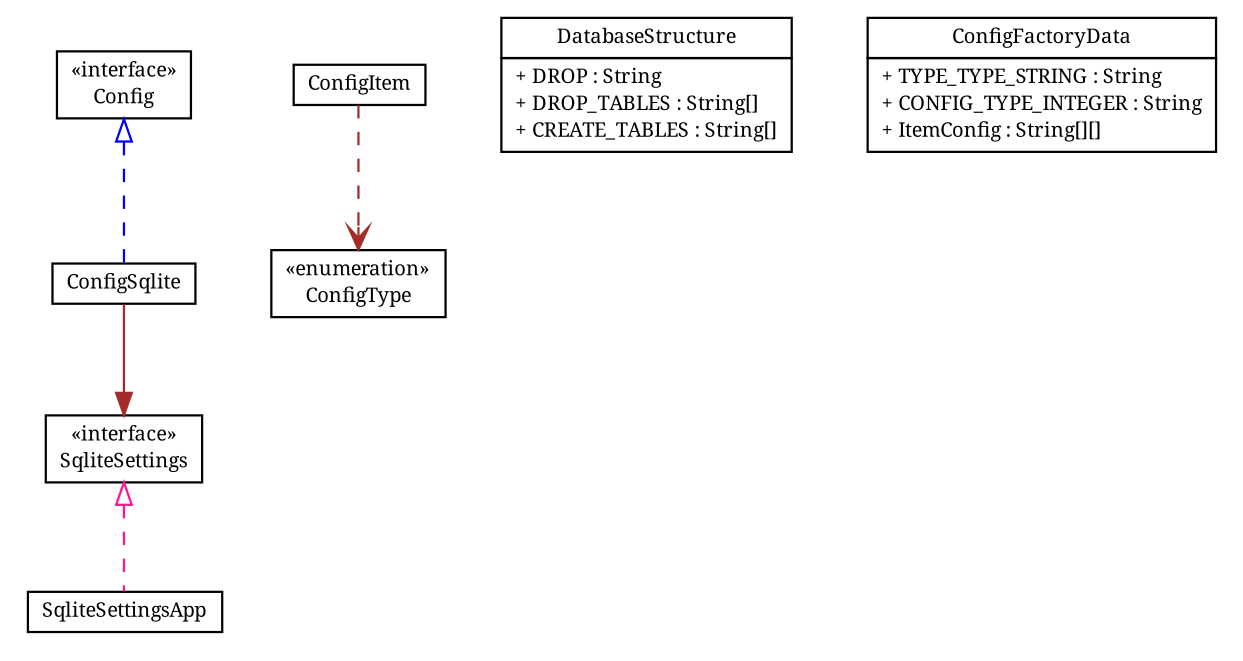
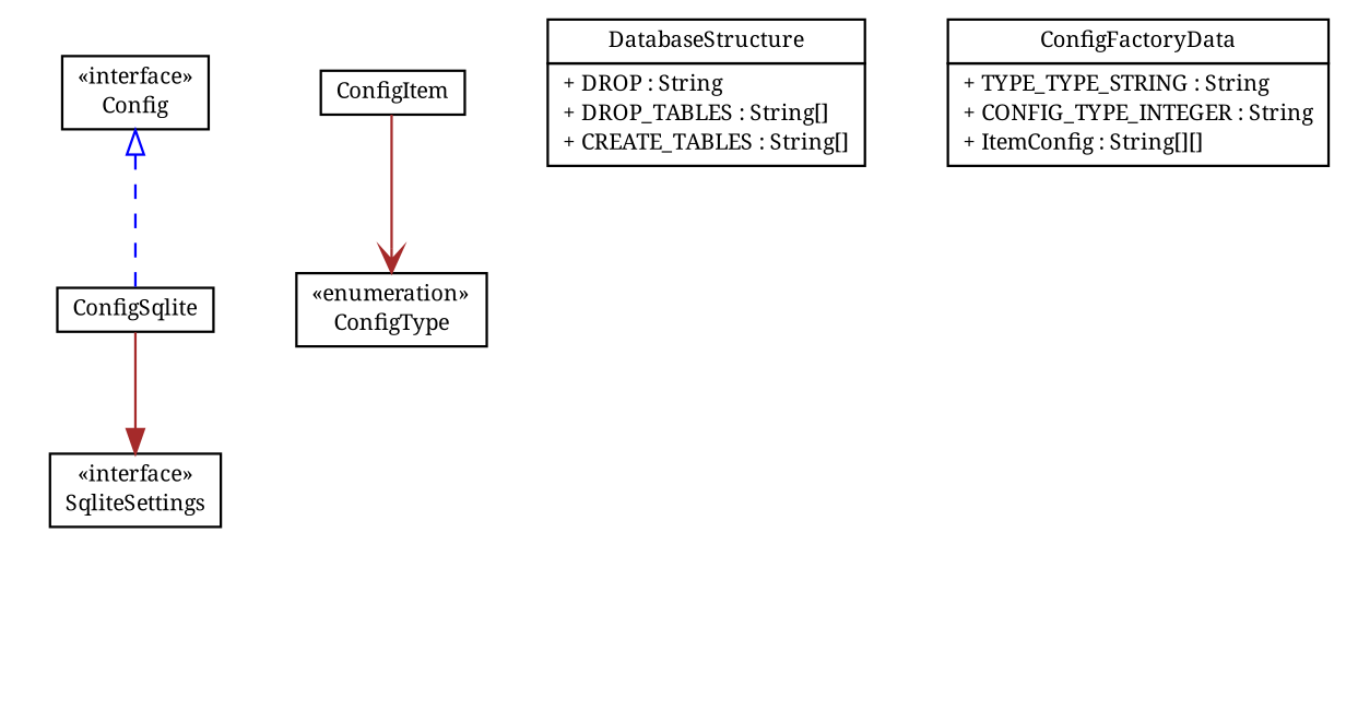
  digraph {
    fontname="Noto Serif"
    nodesep=0.25
    ranksep=0.5
    node [fontcolor=black fontname="Noto Serif" fontsize=9.0 shape=plaintext]
    edge [color=brown fontname="Noto Serif" fontsize=10.0 headport=p labelfontname=Helvetica labelfontsize=10 tailport=p]
-   n1 [label=<<table title="com.connectlife.coreserver.config.SqliteSettingsApp" border="0" cellborder="1" cellspacing="0" cellpadding="2" port="p" href="./SqliteSettingsApp.html"> 		<tr><td><table border="0" cellspacing="0" cellpadding="1"> <tr><td align="center" balign="center"> SqliteSettingsApp </td></tr> 		</table></td></tr> 		</table>>]
    n2 [label=<<table title="com.connectlife.coreserver.config.ConfigItem" border="0" cellborder="1" cellspacing="0" cellpadding="2" port="p" href="./ConfigItem.html"> 		<tr><td><table border="0" cellspacing="0" cellpadding="1"> <tr><td align="center" balign="center"> ConfigItem </td></tr> 		</table></td></tr> 		</table>>]
    n3 [label=<<table title="com.connectlife.coreserver.config.ConfigItem.ConfigType" border="0" cellborder="1" cellspacing="0" cellpadding="2" port="p" href="./ConfigItem.ConfigType.html"> 		<tr><td><table border="0" cellspacing="0" cellpadding="1"> <tr><td align="center" balign="center"> &#171;enumeration&#187; </td></tr> <tr><td align="center" balign="center"> ConfigType </td></tr> 		</table></td></tr> 		</table>>]
    n4 [label=<<table title="com.connectlife.coreserver.config.SqliteSettings" border="0" cellborder="1" cellspacing="0" cellpadding="2" port="p" href="./SqliteSettings.html"> 		<tr><td><table border="0" cellspacing="0" cellpadding="1"> <tr><td align="center" balign="center"> &#171;interface&#187; </td></tr> <tr><td align="center" balign="center"> SqliteSettings </td></tr> 		</table></td></tr> 		</table>>]
    n5 [label=<<table title="com.connectlife.coreserver.config.DatabaseStructure" border="0" cellborder="1" cellspacing="0" cellpadding="2" port="p" href="./DatabaseStructure.html"> 		<tr><td><table border="0" cellspacing="0" cellpadding="1"> <tr><td align="center" balign="center"> DatabaseStructure </td></tr> 		</table></td></tr> 		<tr><td><table border="0" cellspacing="0" cellpadding="1"> <tr><td align="left" balign="left"> + DROP : String </td></tr> <tr><td align="left" balign="left"> + DROP_TABLES : String[] </td></tr> <tr><td align="left" balign="left"> + CREATE_TABLES : String[] </td></tr> 		</table></td></tr> 		</table>>]
    n6 [label=<<table title="com.connectlife.coreserver.config.Config" border="0" cellborder="1" cellspacing="0" cellpadding="2" port="p" href="./Config.html"> 		<tr><td><table border="0" cellspacing="0" cellpadding="1"> <tr><td align="center" balign="center"> &#171;interface&#187; </td></tr> <tr><td align="center" balign="center"> Config </td></tr> 		</table></td></tr> 		</table>>]
    n7 [label=<<table title="com.connectlife.coreserver.config.ConfigSqlite" border="0" cellborder="1" cellspacing="0" cellpadding="2" port="p" href="./ConfigSqlite.html"> 		<tr><td><table border="0" cellspacing="0" cellpadding="1"> <tr><td align="center" balign="center"> ConfigSqlite </td></tr> 		</table></td></tr> 		</table>>]
    n8 [label=<<table title="com.connectlife.coreserver.config.ConfigFactoryData" border="0" cellborder="1" cellspacing="0" cellpadding="2" port="p" href="./ConfigFactoryData.html"> 		<tr><td><table border="0" cellspacing="0" cellpadding="1"> <tr><td align="center" balign="center"> ConfigFactoryData </td></tr> 		</table></td></tr> 		<tr><td><table border="0" cellspacing="0" cellpadding="1"> <tr><td align="left" balign="left"> + TYPE_TYPE_STRING : String </td></tr> <tr><td align="left" balign="left"> + CONFIG_TYPE_INTEGER : String </td></tr> <tr><td align="left" balign="left"> + ItemConfig : String[][] </td></tr> 		</table></td></tr> 		</table>>]
-   n2 -> n3 [arrowhead=open fontcolor=black style=dashed]
-   n4 -> n1 [arrowtail=empty color=deeppink dir=back fontsize=10 style=dashed]
+   n2 -> n3 [arrowhead=open fontcolor=black]
    n6 -> n7 [arrowtail=empty color=blue dir=back fontsize=10 style=dashed]
    n7 -> n4 [arrowhead=normal fontcolor=black]
  }
